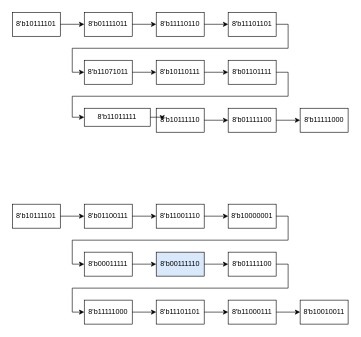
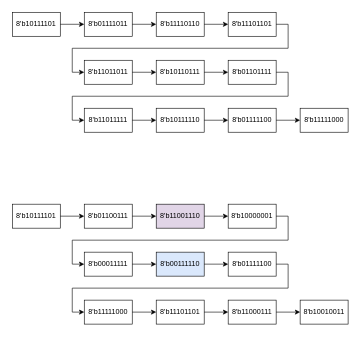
  <mxCell id="0" />
  <mxCell id="1" parent="0" />
  <mxCell id="2" value="" style="group" parent="1" vertex="1" connectable="0"><mxGeometry x="20" y="20" width="560" height="200" as="geometry" /></mxCell>
  <mxCell id="3" value="8'b10111101" style="rounded=0;whiteSpace=wrap;html=1;" parent="2" vertex="1"><mxGeometry width="80" height="40" as="geometry" /></mxCell>
  <mxCell id="4" value="8'b01111011" style="rounded=0;whiteSpace=wrap;html=1;" parent="2" vertex="1"><mxGeometry x="120" width="80" height="40" as="geometry" /></mxCell>
  <mxCell id="5" style="edgeStyle=orthogonalEdgeStyle;rounded=0;orthogonalLoop=1;jettySize=auto;html=1;exitX=1;exitY=0.5;exitDx=0;exitDy=0;entryX=0;entryY=0.5;entryDx=0;entryDy=0;" parent="2" source="3" target="4" edge="1"><mxGeometry relative="1" as="geometry" /></mxCell>
  <mxCell id="6" value="8'b11110110" style="rounded=0;whiteSpace=wrap;html=1;" parent="2" vertex="1"><mxGeometry x="240" width="80" height="40" as="geometry" /></mxCell>
  <mxCell id="7" style="edgeStyle=orthogonalEdgeStyle;rounded=0;orthogonalLoop=1;jettySize=auto;html=1;exitX=1;exitY=0.5;exitDx=0;exitDy=0;" parent="2" source="4" target="6" edge="1"><mxGeometry relative="1" as="geometry" /></mxCell>
  <mxCell id="8" value="8'b11101101" style="rounded=0;whiteSpace=wrap;html=1;" parent="2" vertex="1"><mxGeometry x="360" width="80" height="40" as="geometry" /></mxCell>
  <mxCell id="9" style="edgeStyle=orthogonalEdgeStyle;rounded=0;orthogonalLoop=1;jettySize=auto;html=1;exitX=1;exitY=0.5;exitDx=0;exitDy=0;entryX=0;entryY=0.5;entryDx=0;entryDy=0;" parent="2" source="6" target="8" edge="1"><mxGeometry relative="1" as="geometry" /></mxCell>
- <mxCell id="10" value="8'b11071011" style="rounded=0;whiteSpace=wrap;html=1;" parent="2" vertex="1"><mxGeometry x="120" y="80" width="80" height="40" as="geometry" /></mxCell>
+ <mxCell id="10" value="8'b11011011" style="rounded=0;whiteSpace=wrap;html=1;" parent="2" vertex="1"><mxGeometry x="120" y="80" width="80" height="40" as="geometry" /></mxCell>
  <mxCell id="11" style="edgeStyle=orthogonalEdgeStyle;rounded=0;orthogonalLoop=1;jettySize=auto;html=1;exitX=1;exitY=0.5;exitDx=0;exitDy=0;entryX=0;entryY=0.5;entryDx=0;entryDy=0;" parent="2" source="8" target="10" edge="1"><mxGeometry relative="1" as="geometry" /></mxCell>
  <mxCell id="12" value="8'b10110111" style="rounded=0;whiteSpace=wrap;html=1;" parent="2" vertex="1"><mxGeometry x="240" y="80" width="80" height="40" as="geometry" /></mxCell>
  <mxCell id="13" style="edgeStyle=orthogonalEdgeStyle;rounded=0;orthogonalLoop=1;jettySize=auto;html=1;exitX=1;exitY=0.5;exitDx=0;exitDy=0;" parent="2" source="10" target="12" edge="1"><mxGeometry relative="1" as="geometry" /></mxCell>
  <mxCell id="14" value="8'b01101111" style="rounded=0;whiteSpace=wrap;html=1;" parent="2" vertex="1"><mxGeometry x="360" y="80" width="80" height="40" as="geometry" /></mxCell>
  <mxCell id="15" style="edgeStyle=orthogonalEdgeStyle;rounded=0;orthogonalLoop=1;jettySize=auto;html=1;exitX=1;exitY=0.5;exitDx=0;exitDy=0;" parent="2" source="12" target="14" edge="1"><mxGeometry relative="1" as="geometry" /></mxCell>
- <mxCell id="16" value="8'b11011111" style="rounded=0;whiteSpace=wrap;html=1;" parent="2" vertex="1"><mxGeometry x="120" y="160" width="110" height="30" as="geometry" /></mxCell>
+ <mxCell id="16" value="8'b11011111" style="rounded=0;whiteSpace=wrap;html=1;" parent="2" vertex="1"><mxGeometry x="120" y="160" width="80" height="40" as="geometry" /></mxCell>
  <mxCell id="17" style="edgeStyle=orthogonalEdgeStyle;rounded=0;orthogonalLoop=1;jettySize=auto;html=1;exitX=1;exitY=0.5;exitDx=0;exitDy=0;entryX=0;entryY=0.5;entryDx=0;entryDy=0;" parent="2" source="14" target="16" edge="1"><mxGeometry relative="1" as="geometry" /></mxCell>
  <mxCell id="18" value="8'b10111110" style="rounded=0;whiteSpace=wrap;html=1;" parent="2" vertex="1"><mxGeometry x="240" y="160" width="80" height="40" as="geometry" /></mxCell>
  <mxCell id="19" style="edgeStyle=orthogonalEdgeStyle;rounded=0;orthogonalLoop=1;jettySize=auto;html=1;exitX=1;exitY=0.5;exitDx=0;exitDy=0;" parent="2" source="16" target="18" edge="1"><mxGeometry relative="1" as="geometry" /></mxCell>
  <mxCell id="20" value="8'b01111100" style="rounded=0;whiteSpace=wrap;html=1;" parent="2" vertex="1"><mxGeometry x="360" y="160" width="80" height="40" as="geometry" /></mxCell>
  <mxCell id="21" style="edgeStyle=orthogonalEdgeStyle;rounded=0;orthogonalLoop=1;jettySize=auto;html=1;exitX=1;exitY=0.5;exitDx=0;exitDy=0;" parent="2" source="18" target="20" edge="1"><mxGeometry relative="1" as="geometry" /></mxCell>
  <mxCell id="22" value="8'b11111000" style="rounded=0;whiteSpace=wrap;html=1;" parent="2" vertex="1"><mxGeometry x="480" y="160" width="80" height="40" as="geometry" /></mxCell>
  <mxCell id="23" style="edgeStyle=orthogonalEdgeStyle;rounded=0;orthogonalLoop=1;jettySize=auto;html=1;exitX=1;exitY=0.5;exitDx=0;exitDy=0;" parent="2" source="20" target="22" edge="1"><mxGeometry relative="1" as="geometry" /></mxCell>
  <mxCell id="24" value="" style="group" parent="1" vertex="1" connectable="0"><mxGeometry x="20" y="340" width="560" height="200" as="geometry" /></mxCell>
  <mxCell id="25" value="8'b10111101" style="rounded=0;whiteSpace=wrap;html=1;" parent="24" vertex="1"><mxGeometry width="80" height="40" as="geometry" /></mxCell>
  <mxCell id="26" value="8'b01100111" style="rounded=0;whiteSpace=wrap;html=1;" parent="24" vertex="1"><mxGeometry x="120" width="80" height="40" as="geometry" /></mxCell>
  <mxCell id="27" style="edgeStyle=orthogonalEdgeStyle;rounded=0;orthogonalLoop=1;jettySize=auto;html=1;exitX=1;exitY=0.5;exitDx=0;exitDy=0;entryX=0;entryY=0.5;entryDx=0;entryDy=0;" parent="24" source="25" target="26" edge="1"><mxGeometry relative="1" as="geometry" /></mxCell>
- <mxCell id="28" value="8'b11001110" style="rounded=0;whiteSpace=wrap;html=1;" parent="24" vertex="1"><mxGeometry x="240" width="80" height="40" as="geometry" /></mxCell>
+ <mxCell id="28" value="8'b11001110" style="rounded=0;whiteSpace=wrap;html=1;fillColor=#e1d5e7;" parent="24" vertex="1"><mxGeometry x="240" width="80" height="40" as="geometry" /></mxCell>
  <mxCell id="29" style="edgeStyle=orthogonalEdgeStyle;rounded=0;orthogonalLoop=1;jettySize=auto;html=1;exitX=1;exitY=0.5;exitDx=0;exitDy=0;" parent="24" source="26" target="28" edge="1"><mxGeometry relative="1" as="geometry" /></mxCell>
  <mxCell id="30" value="8'b10000001" style="rounded=0;whiteSpace=wrap;html=1;" parent="24" vertex="1"><mxGeometry x="360" width="80" height="40" as="geometry" /></mxCell>
  <mxCell id="31" style="edgeStyle=orthogonalEdgeStyle;rounded=0;orthogonalLoop=1;jettySize=auto;html=1;exitX=1;exitY=0.5;exitDx=0;exitDy=0;entryX=0;entryY=0.5;entryDx=0;entryDy=0;" parent="24" source="28" target="30" edge="1"><mxGeometry relative="1" as="geometry" /></mxCell>
  <mxCell id="32" value="8'b00011111" style="rounded=0;whiteSpace=wrap;html=1;" parent="24" vertex="1"><mxGeometry x="120" y="80" width="80" height="40" as="geometry" /></mxCell>
  <mxCell id="33" style="edgeStyle=orthogonalEdgeStyle;rounded=0;orthogonalLoop=1;jettySize=auto;html=1;exitX=1;exitY=0.5;exitDx=0;exitDy=0;entryX=0;entryY=0.5;entryDx=0;entryDy=0;" parent="24" source="30" target="32" edge="1"><mxGeometry relative="1" as="geometry" /></mxCell>
  <mxCell id="34" value="8'b00111110" style="rounded=0;whiteSpace=wrap;html=1;fillColor=#dae8fc;" parent="24" vertex="1"><mxGeometry x="240" y="80" width="80" height="40" as="geometry" /></mxCell>
  <mxCell id="35" style="edgeStyle=orthogonalEdgeStyle;rounded=0;orthogonalLoop=1;jettySize=auto;html=1;exitX=1;exitY=0.5;exitDx=0;exitDy=0;" parent="24" source="32" target="34" edge="1"><mxGeometry relative="1" as="geometry" /></mxCell>
  <mxCell id="36" value="8'b01111100" style="rounded=0;whiteSpace=wrap;html=1;" parent="24" vertex="1"><mxGeometry x="360" y="80" width="80" height="40" as="geometry" /></mxCell>
  <mxCell id="37" style="edgeStyle=orthogonalEdgeStyle;rounded=0;orthogonalLoop=1;jettySize=auto;html=1;exitX=1;exitY=0.5;exitDx=0;exitDy=0;" parent="24" source="34" target="36" edge="1"><mxGeometry relative="1" as="geometry" /></mxCell>
  <mxCell id="38" value="8'b11111000" style="rounded=0;whiteSpace=wrap;html=1;" parent="24" vertex="1"><mxGeometry x="120" y="160" width="80" height="40" as="geometry" /></mxCell>
  <mxCell id="39" style="edgeStyle=orthogonalEdgeStyle;rounded=0;orthogonalLoop=1;jettySize=auto;html=1;exitX=1;exitY=0.5;exitDx=0;exitDy=0;entryX=0;entryY=0.5;entryDx=0;entryDy=0;" parent="24" source="36" target="38" edge="1"><mxGeometry relative="1" as="geometry" /></mxCell>
  <mxCell id="40" value="8'b11101101" style="rounded=0;whiteSpace=wrap;html=1;" parent="24" vertex="1"><mxGeometry x="240" y="160" width="80" height="40" as="geometry" /></mxCell>
  <mxCell id="41" style="edgeStyle=orthogonalEdgeStyle;rounded=0;orthogonalLoop=1;jettySize=auto;html=1;exitX=1;exitY=0.5;exitDx=0;exitDy=0;" parent="24" source="38" target="40" edge="1"><mxGeometry relative="1" as="geometry" /></mxCell>
  <mxCell id="42" value="8'b11000111" style="rounded=0;whiteSpace=wrap;html=1;" parent="24" vertex="1"><mxGeometry x="360" y="160" width="80" height="40" as="geometry" /></mxCell>
  <mxCell id="43" style="edgeStyle=orthogonalEdgeStyle;rounded=0;orthogonalLoop=1;jettySize=auto;html=1;exitX=1;exitY=0.5;exitDx=0;exitDy=0;" parent="24" source="40" target="42" edge="1"><mxGeometry relative="1" as="geometry" /></mxCell>
  <mxCell id="44" value="8'b10010011" style="rounded=0;whiteSpace=wrap;html=1;" parent="24" vertex="1"><mxGeometry x="480" y="160" width="80" height="40" as="geometry" /></mxCell>
  <mxCell id="45" style="edgeStyle=orthogonalEdgeStyle;rounded=0;orthogonalLoop=1;jettySize=auto;html=1;exitX=1;exitY=0.5;exitDx=0;exitDy=0;" parent="24" source="42" target="44" edge="1"><mxGeometry relative="1" as="geometry" /></mxCell>
